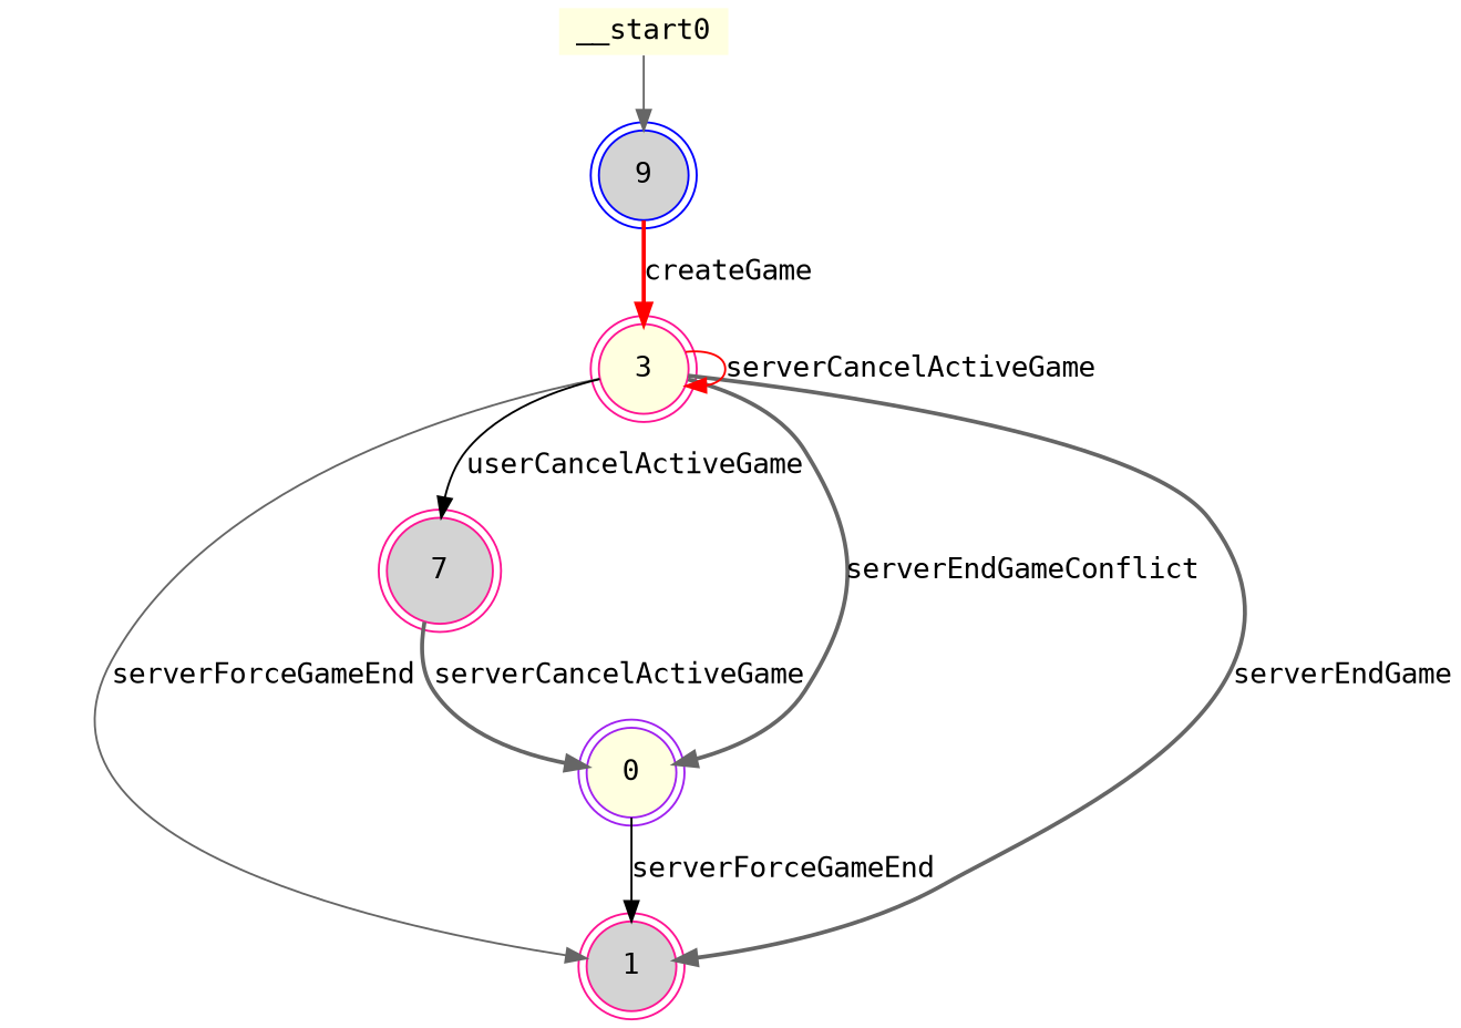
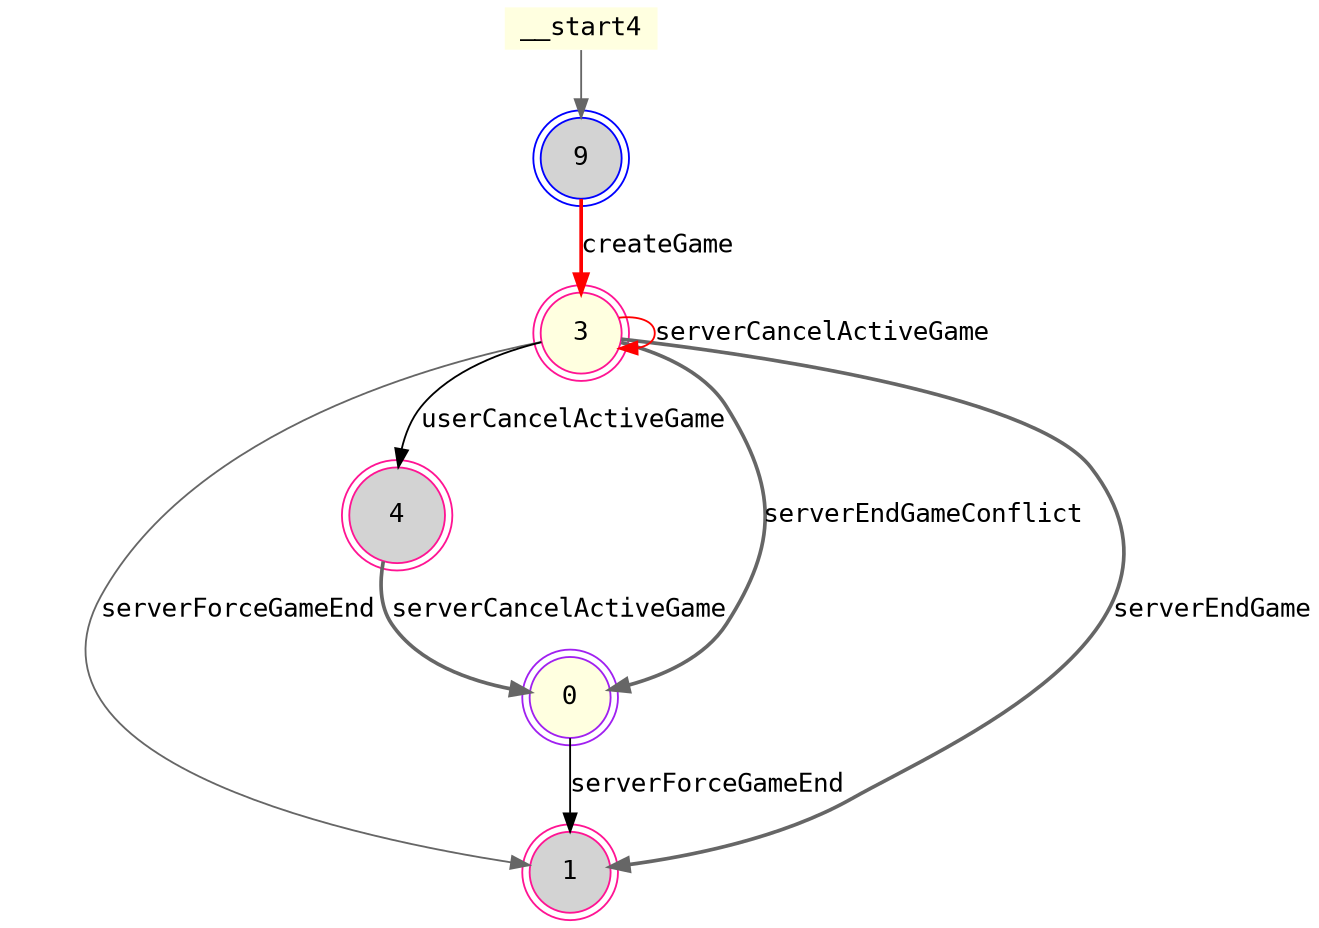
  digraph {
    fontname="DejaVu Sans Mono"
    node [color=deeppink fillcolor=lightyellow fontname="DejaVu Sans Mono" shape=doublecircle style=filled]
    edge [color=gray40 fontname="DejaVu Sans Mono" style=solid]
    n1 [color=purple label=0]
    n2 [fillcolor=lightgrey label=1]
    n3 [color=blue fillcolor=lightgrey label=9]
    n4 [label=3]
-   n5 [fillcolor=lightgrey label=7]
-   __start0 [color=purple height=0 shape=none width=0]
+   n5 [fillcolor=lightgrey label=4]
+   __start0 [color=purple height=0 shape=none width=0 label=__start4]
    n1 -> n2 [color=black label=serverForceGameEnd]
    n3 -> n4 [color=red label=createGame style=bold]
    n4 -> n1 [label=serverEndGameConflict style=bold]
    n4 -> n2 [label=serverForceGameEnd]
    n4 -> n2 [label=serverEndGame style=bold]
    n4 -> n4 [color=red label=serverCancelActiveGame]
    n4 -> n5 [color=black label=userCancelActiveGame]
    n5 -> n1 [label=serverCancelActiveGame style=bold]
    __start0 -> n3
  }
